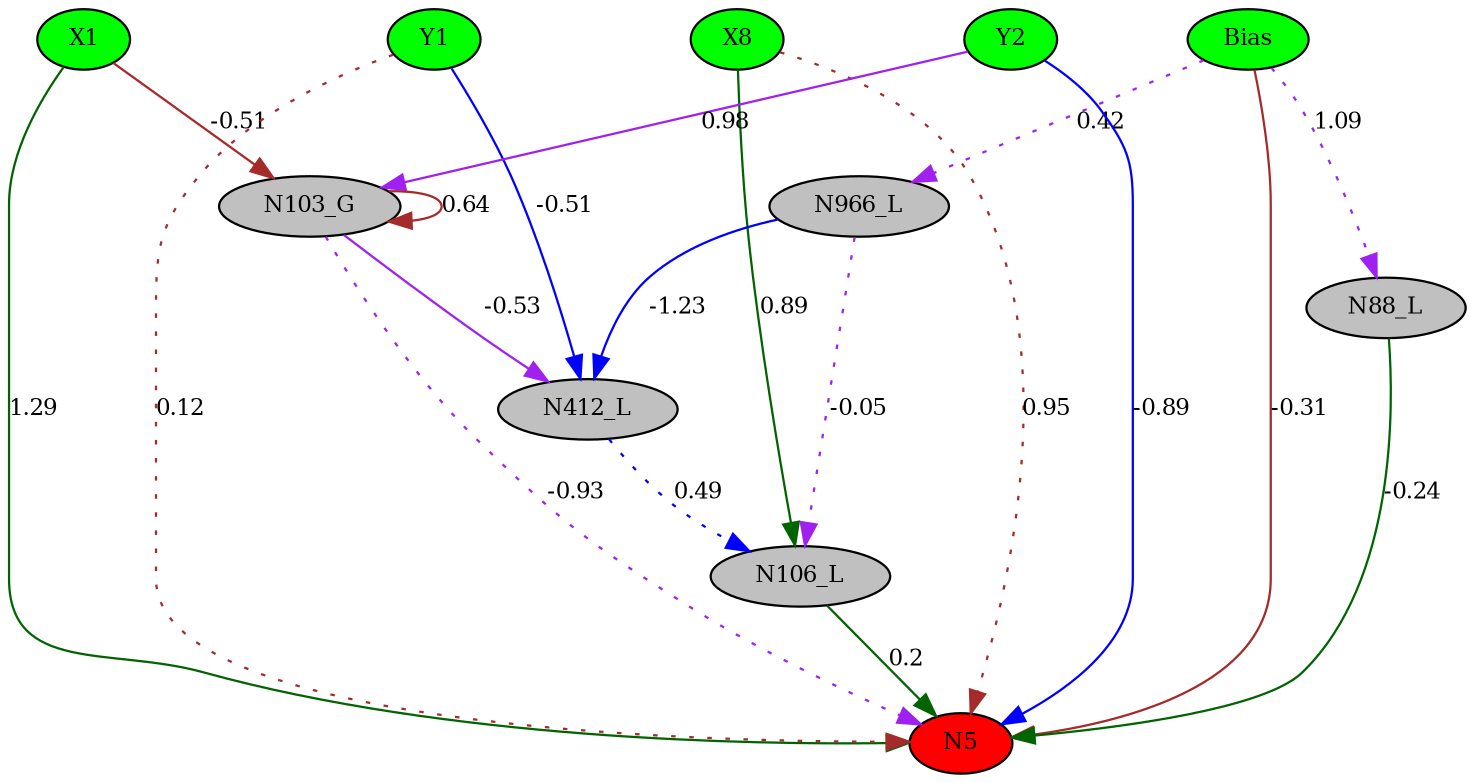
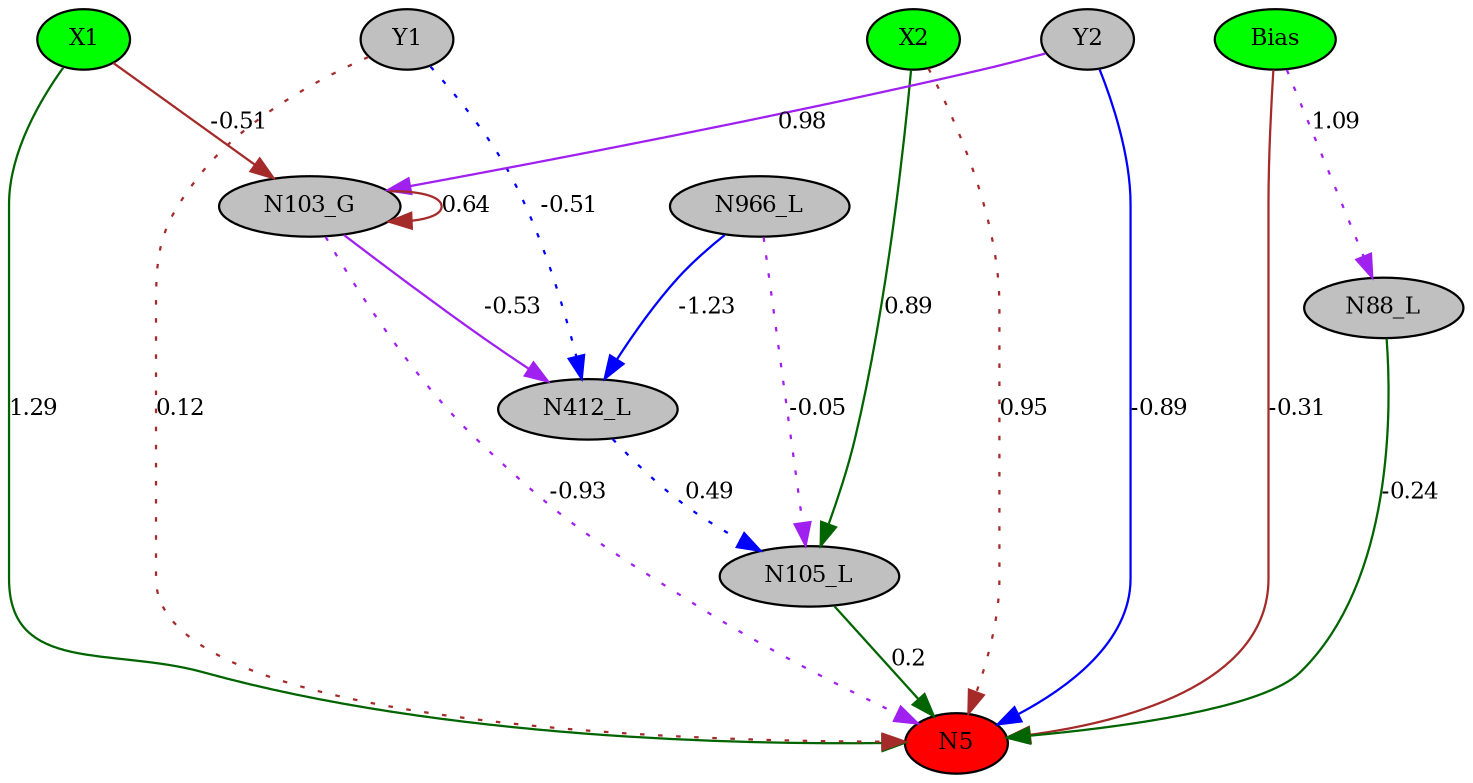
  digraph {
    node [fillcolor=green fontsize=10 shape=ellipse style=filled]
    edge [color=purple fontsize=10 style=solid]
    N5 [fillcolor=red height=0.1 width=0.1]
    n2 [height=0.1 label=Bias width=0.1]
    n3 [height=0.1 label=X1 width=0.1]
-   n4 [height=0.1 label=Y1 width=0.1]
-   n5 [height=0.1 label=X8 width=0.1]
-   n6 [height=0.1 label=Y2 width=0.1]
+   n4 [fillcolor=gray height=0.1 label=Y1 width=0.1]
+   n5 [height=0.1 label=X2 width=0.1]
+   n6 [fillcolor=gray height=0.1 label=Y2 width=0.1]
    n7 [fillcolor=gray height=0.1 label=N88_L width=0.1]
    n8 [fillcolor=gray height=0.1 label=N966_L width=0.1]
    n9 [fillcolor=gray height=0.1 label=N103_G width=0.1]
    n10 [fillcolor=gray height=0.1 label=N412_L width=0.1]
-   n11 [fillcolor=gray height=0.1 label=N106_L width=0.1]
+   n11 [fillcolor=gray height=0.1 label=N105_L width=0.1]
    subgraph sub_1 {
      rank=same
      N5
    }
    subgraph sub_2 {
      rank=same
      n2
      n3
      n4
      n5
      n6
    }
    n2 -> N5 [arrowType=inv color=brown label=-0.31]
    n2 -> n7 [label=1.09 style=dotted]
-   n2 -> n8 [label=0.42 style=dotted]
    n3 -> N5 [color=darkgreen label=1.29]
    n3 -> n4 [style=invis color="" fontsize=""]
    n3 -> n9 [arrowType=inv color=brown label=-0.51]
    n4 -> N5 [color=brown label=0.12 style=dotted]
    n4 -> n5 [style=invis color="" fontsize=""]
-   n4 -> n10 [arrowType=inv color=blue label=-0.51]
+   n4 -> n10 [arrowType=inv color=blue label=-0.51 style=dotted]
    n5 -> N5 [color=brown label=0.95 style=dotted]
    n5 -> n6 [style=invis color="" fontsize=""]
    n5 -> n11 [color=darkgreen label=0.89]
    n6 -> N5 [arrowType=inv color=blue label=-0.89]
    n6 -> n2 [style=invis color="" fontsize=""]
    n6 -> n9 [label=0.98]
    n7 -> N5 [arrowType=inv color=darkgreen label=-0.24]
    n8 -> n10 [arrowType=inv color=blue label=-1.23]
    n8 -> n11 [arrowType=inv label=-0.05 style=dotted]
    n9 -> N5 [arrowType=inv label=-0.93 style=dotted]
    n9 -> n9 [color=brown label=0.64]
    n9 -> n10 [arrowType=inv label=-0.53]
    n10 -> n11 [color=blue label=0.49 style=dotted]
    n11 -> N5 [color=darkgreen label=0.2]
  }
